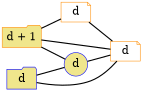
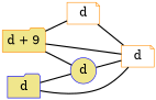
  graph {
    splines=true
    rankdir=LR
    node [color=darkorange fillcolor=khaki fontsize=20 penwidth=1 shape=folder style=filled]
    edge [color=black penwidth=2 style=bold]
-   n1 [label="d + 1"]
+   n1 [label="d + 9"]
    n2 [fillcolor=white label=d shape=note]
    n3 [color=blue label=d shape=circle]
    n4 [fillcolor=white label=d shape=note]
    n5 [color=blue label=d]
    n1 -- n2
    n1 -- n3
    n1 -- n4
    n2 -- n4
    n3 -- n4
    n5 -- n3
    n5 -- n4
  }
